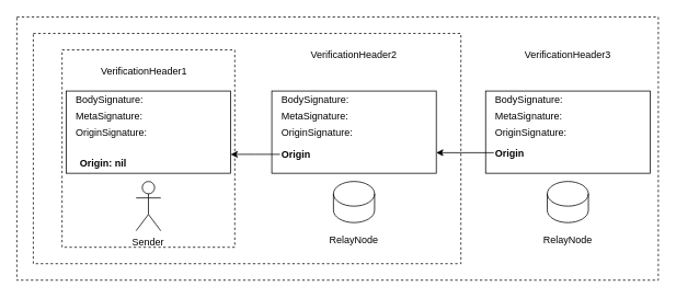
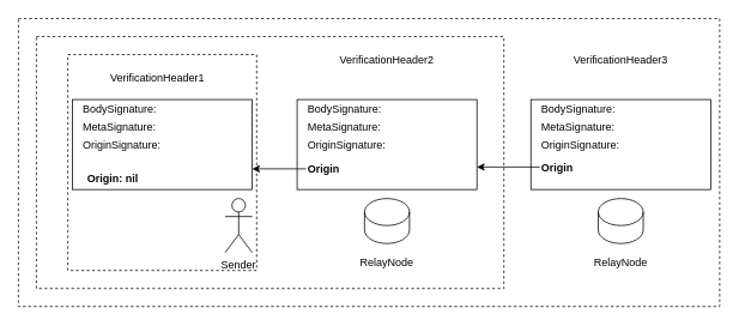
  <mxCell id="0" />
  <mxCell id="1" parent="0" />
  <mxCell id="2" value="" style="rounded=0;dashed=1;fillColor=none;gradientColor=#ffffff;" parent="1" vertex="1"><mxGeometry x="40" y="40" width="520" height="280" as="geometry" /></mxCell>
  <mxCell id="3" value="" style="rounded=0;dashed=1;fillColor=none;gradientColor=#ffffff;" parent="1" vertex="1"><mxGeometry x="20" y="20" width="780" height="320" as="geometry" /></mxCell>
  <mxCell id="4" value="" style="rounded=0;" parent="1" vertex="1"><mxGeometry x="80" y="110" width="200" height="100" as="geometry" /></mxCell>
- <mxCell id="5" value="Sender" style="shape=umlActor;verticalLabelPosition=bottom;verticalAlign=top;outlineConnect=0;" parent="1" vertex="1"><mxGeometry x="165" y="220" width="30" height="60" as="geometry" /></mxCell>
+ <mxCell id="5" value="Sender" style="shape=umlActor;verticalLabelPosition=bottom;verticalAlign=top;outlineConnect=0;" parent="1" vertex="1"><mxGeometry x="250" y="220" width="30" height="60" as="geometry" /></mxCell>
  <mxCell id="6" value="" style="rounded=0;" parent="1" vertex="1"><mxGeometry x="330" y="110" width="200" height="100" as="geometry" /></mxCell>
  <mxCell id="7" value="VerificationHeader2" style="text;strokeColor=none;fillColor=none;align=center;verticalAlign=middle;rounded=0;" parent="1" vertex="1"><mxGeometry x="410" y="55" width="40" height="20" as="geometry" /></mxCell>
  <mxCell id="8" value="" style="shape=cylinder3;boundedLbl=1;backgroundOutline=1;size=15;" parent="1" vertex="1"><mxGeometry x="405" y="220" width="50" height="50" as="geometry" /></mxCell>
  <mxCell id="9" value="RelayNode" style="text;strokeColor=none;fillColor=none;align=center;verticalAlign=middle;rounded=0;" parent="1" vertex="1"><mxGeometry x="410" y="280" width="40" height="20" as="geometry" /></mxCell>
  <mxCell id="10" value="BodySignature:" style="text;strokeColor=none;fillColor=none;align=left;verticalAlign=middle;rounded=0;fontStyle=0" parent="1" vertex="1"><mxGeometry x="340" y="110" width="110" height="20" as="geometry" /></mxCell>
  <mxCell id="11" value="" style="edgeStyle=orthogonalEdgeStyle;rounded=0;orthogonalLoop=1;jettySize=auto;exitX=0;exitY=0.5;exitDx=0;exitDy=0;" parent="1" source="12" edge="1"><mxGeometry relative="1" as="geometry"><mxPoint x="280" y="187" as="targetPoint" /></mxGeometry></mxCell>
  <mxCell id="12" value="Origin" style="text;strokeColor=none;fillColor=none;align=left;verticalAlign=middle;rounded=0;fontStyle=1" parent="1" vertex="1"><mxGeometry x="340" y="177" width="40" height="20" as="geometry" /></mxCell>
  <mxCell id="13" value="MetaSignature:" style="text;strokeColor=none;fillColor=none;align=left;verticalAlign=middle;rounded=0;" parent="1" vertex="1"><mxGeometry x="340" y="130" width="40" height="20" as="geometry" /></mxCell>
  <mxCell id="14" value="OriginSignature:" style="text;strokeColor=none;fillColor=none;align=left;verticalAlign=middle;rounded=0;" parent="1" vertex="1"><mxGeometry x="340" y="150" width="40" height="20" as="geometry" /></mxCell>
  <mxCell id="15" value="BodySignature:" style="text;strokeColor=none;fillColor=none;align=left;verticalAlign=middle;rounded=0;fontStyle=0" parent="1" vertex="1"><mxGeometry x="90" y="110" width="210" height="20" as="geometry" /></mxCell>
  <mxCell id="16" value="Origin: nil" style="text;strokeColor=none;fillColor=none;align=left;verticalAlign=middle;rounded=0;fontStyle=1" parent="1" vertex="1"><mxGeometry x="95" y="187" width="60" height="20" as="geometry" /></mxCell>
  <mxCell id="17" value="MetaSignature:" style="text;strokeColor=none;fillColor=none;align=left;verticalAlign=middle;rounded=0;" parent="1" vertex="1"><mxGeometry x="90" y="130" width="40" height="20" as="geometry" /></mxCell>
  <mxCell id="18" value="OriginSignature:" style="text;strokeColor=none;fillColor=none;align=left;verticalAlign=middle;rounded=0;" parent="1" vertex="1"><mxGeometry x="90" y="150" width="40" height="20" as="geometry" /></mxCell>
  <mxCell id="19" value="" style="rounded=0;" parent="1" vertex="1"><mxGeometry x="590" y="110" width="200" height="100" as="geometry" /></mxCell>
  <mxCell id="20" value="VerificationHeader3" style="text;strokeColor=none;fillColor=none;align=center;verticalAlign=middle;rounded=0;" parent="1" vertex="1"><mxGeometry x="670" y="55" width="40" height="20" as="geometry" /></mxCell>
  <mxCell id="21" value="" style="shape=cylinder3;boundedLbl=1;backgroundOutline=1;size=15;" parent="1" vertex="1"><mxGeometry x="665" y="220" width="50" height="50" as="geometry" /></mxCell>
  <mxCell id="22" value="BodySignature:" style="text;strokeColor=none;fillColor=none;align=left;verticalAlign=middle;rounded=0;fontStyle=0" parent="1" vertex="1"><mxGeometry x="600" y="110" width="110" height="20" as="geometry" /></mxCell>
  <mxCell id="23" value="" style="edgeStyle=orthogonalEdgeStyle;rounded=0;orthogonalLoop=1;jettySize=auto;exitX=0;exitY=0.5;exitDx=0;exitDy=0;entryX=1;entryY=0.75;entryDx=0;entryDy=0;" parent="1" source="24" target="6" edge="1"><mxGeometry relative="1" as="geometry" /></mxCell>
  <mxCell id="24" value="Origin" style="text;strokeColor=none;fillColor=none;align=left;verticalAlign=middle;rounded=0;fontStyle=1" parent="1" vertex="1"><mxGeometry x="600" y="175" width="40" height="20" as="geometry" /></mxCell>
  <mxCell id="25" value="MetaSignature:" style="text;strokeColor=none;fillColor=none;align=left;verticalAlign=middle;rounded=0;" parent="1" vertex="1"><mxGeometry x="600" y="130" width="40" height="20" as="geometry" /></mxCell>
  <mxCell id="26" value="OriginSignature:" style="text;strokeColor=none;fillColor=none;align=left;verticalAlign=middle;rounded=0;" parent="1" vertex="1"><mxGeometry x="600" y="150" width="40" height="20" as="geometry" /></mxCell>
  <mxCell id="27" value="RelayNode" style="text;strokeColor=none;fillColor=none;align=center;verticalAlign=middle;rounded=0;" parent="1" vertex="1"><mxGeometry x="670" y="280" width="40" height="20" as="geometry" /></mxCell>
  <mxCell id="28" value="VerificationHeader1" style="text;strokeColor=none;fillColor=none;align=center;verticalAlign=middle;rounded=0;" parent="1" vertex="1"><mxGeometry x="155" y="75" width="40" height="20" as="geometry" /></mxCell>
  <mxCell id="29" value="" style="rounded=0;dashed=1;fillColor=none;gradientColor=#ffffff;" parent="1" vertex="1"><mxGeometry x="75" y="60" width="210" height="240" as="geometry" /></mxCell>
